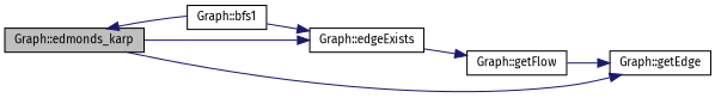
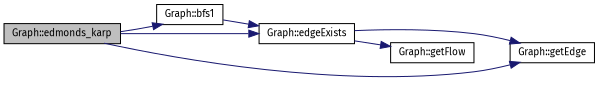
  digraph {
    fontname="Fira Sans"
    rankdir=LR
    node [color=black fillcolor=white fontname="Fira Sans" fontsize=10 shape=record style=filled]
    edge [color=midnightblue fontname="Fira Sans" fontsize=10 labelfontname=Helvetica labelfontsize=10 style=solid]
    n1 [fillcolor=grey75 fontcolor=black height=0.2 label="Graph::edmonds_karp" width=0.4]
    n2 [height=0.2 label="Graph::bfs1" width=0.4]
    n3 [height=0.2 label="Graph::getEdge" width=0.4]
    n4 [height=0.2 label="Graph::edgeExists" width=0.4]
    n5 [height=0.2 label="Graph::getFlow" width=0.4]
-   n2 -> n1
+   n1 -> n2
    n1 -> n3
    n1 -> n4
    n2 -> n4
-   n5 -> n3
+   n4 -> n3
    n4 -> n5
  }
